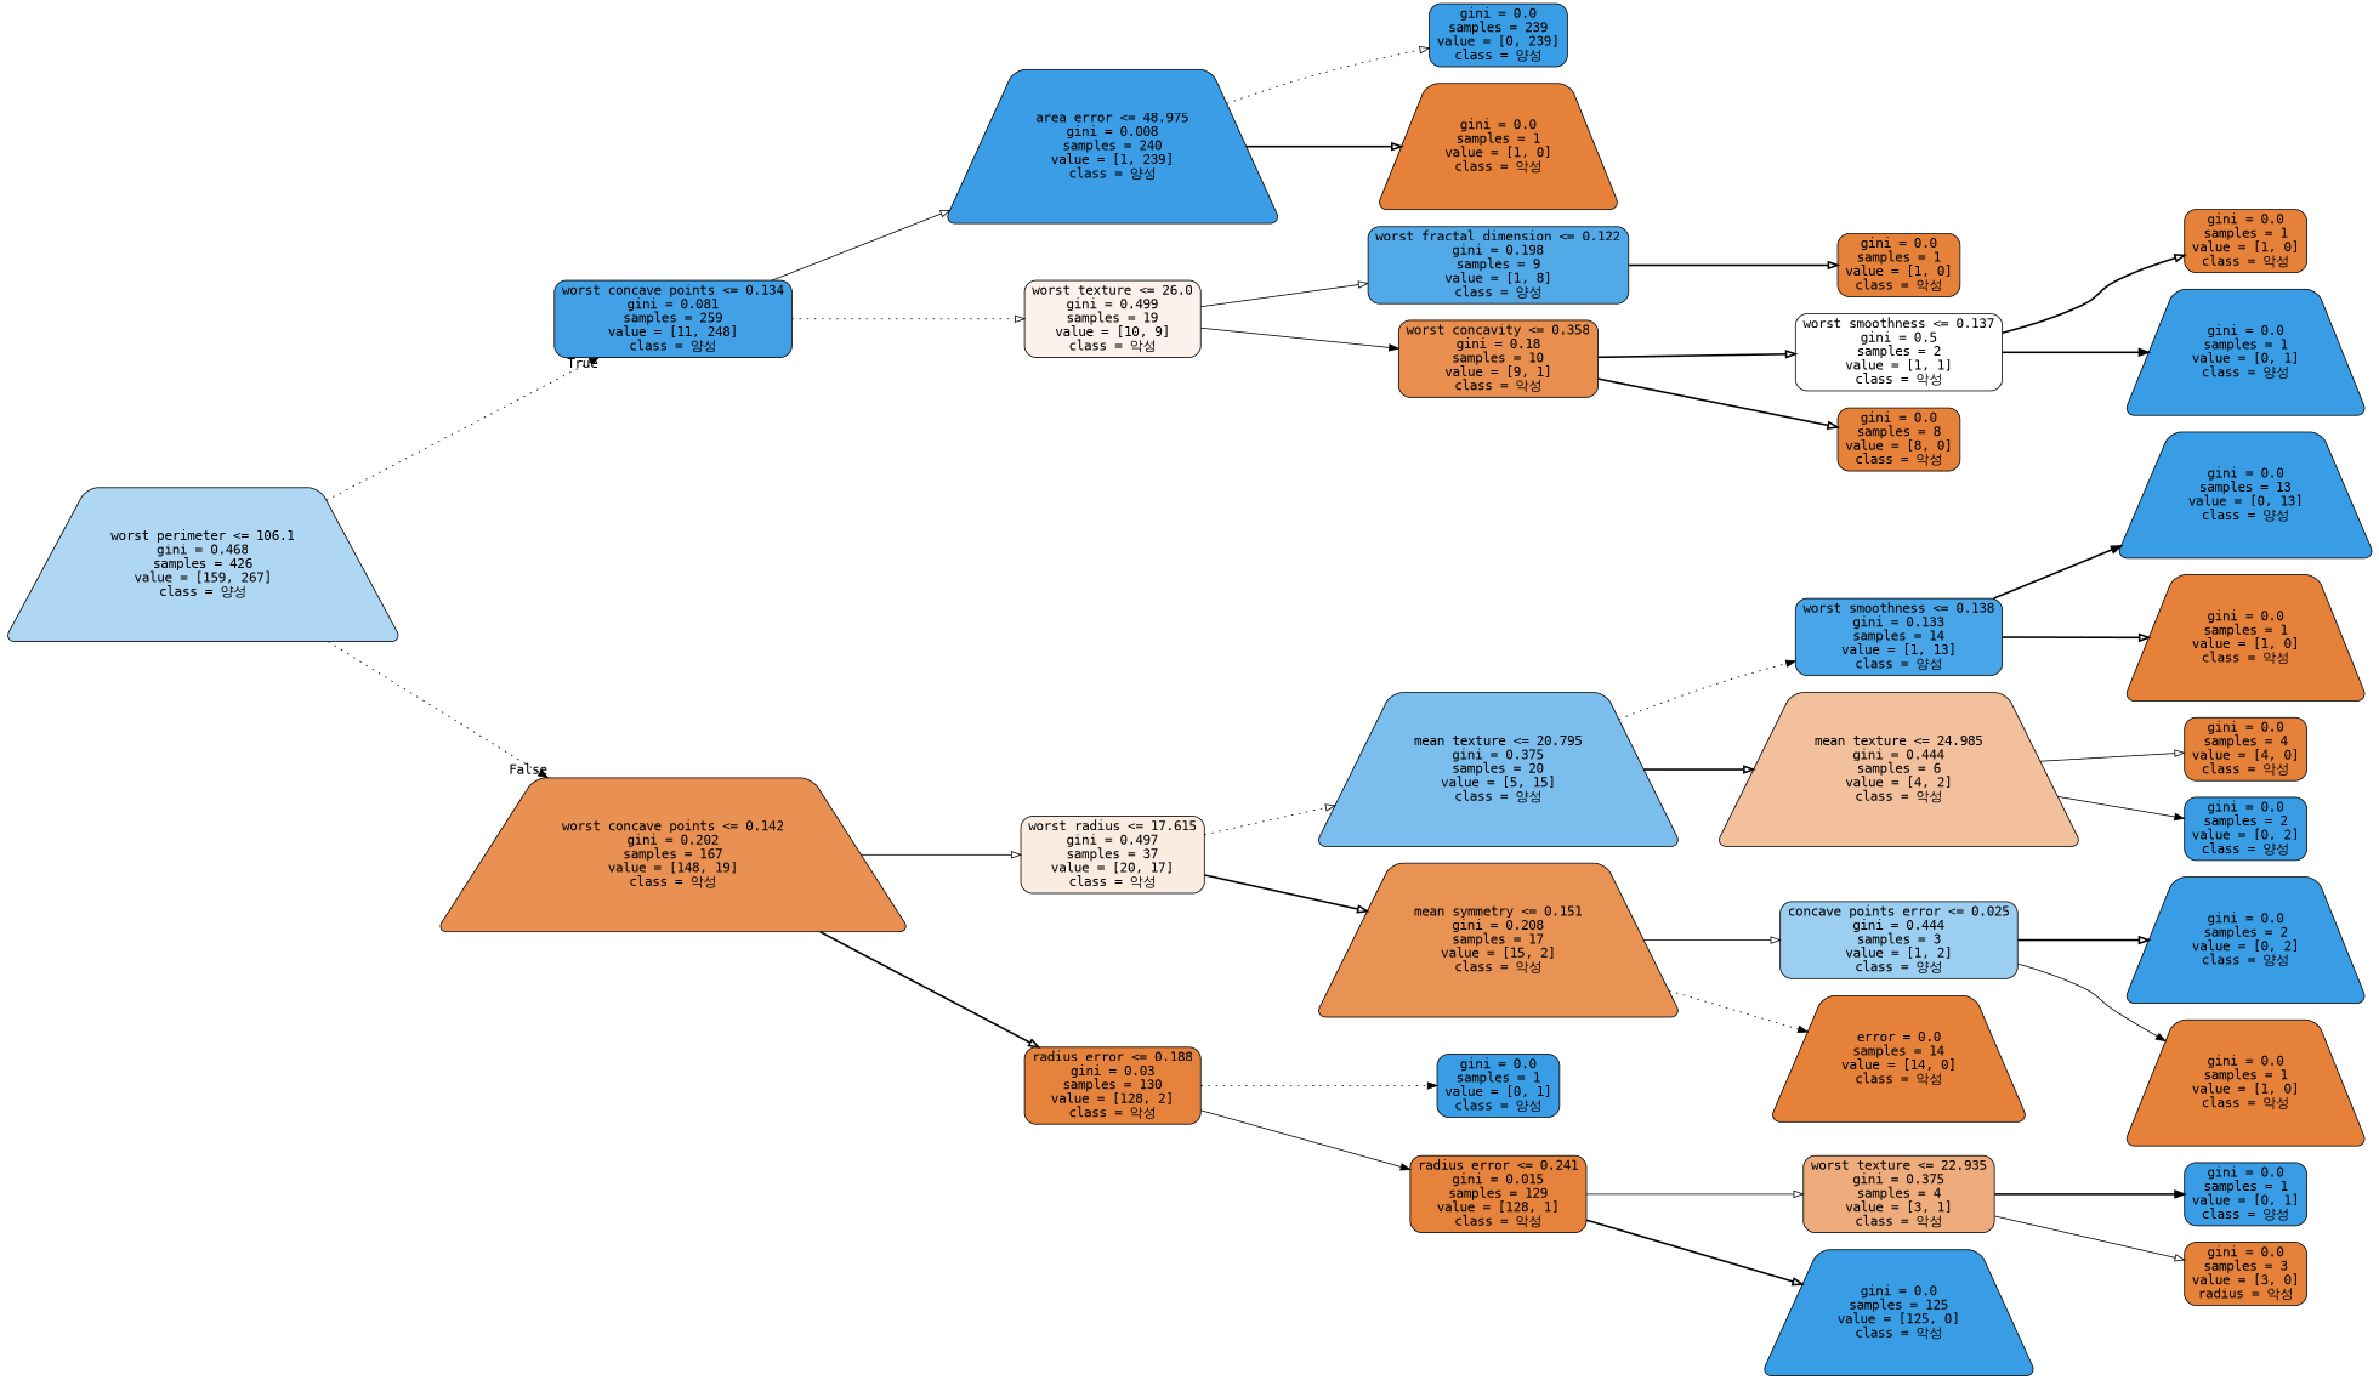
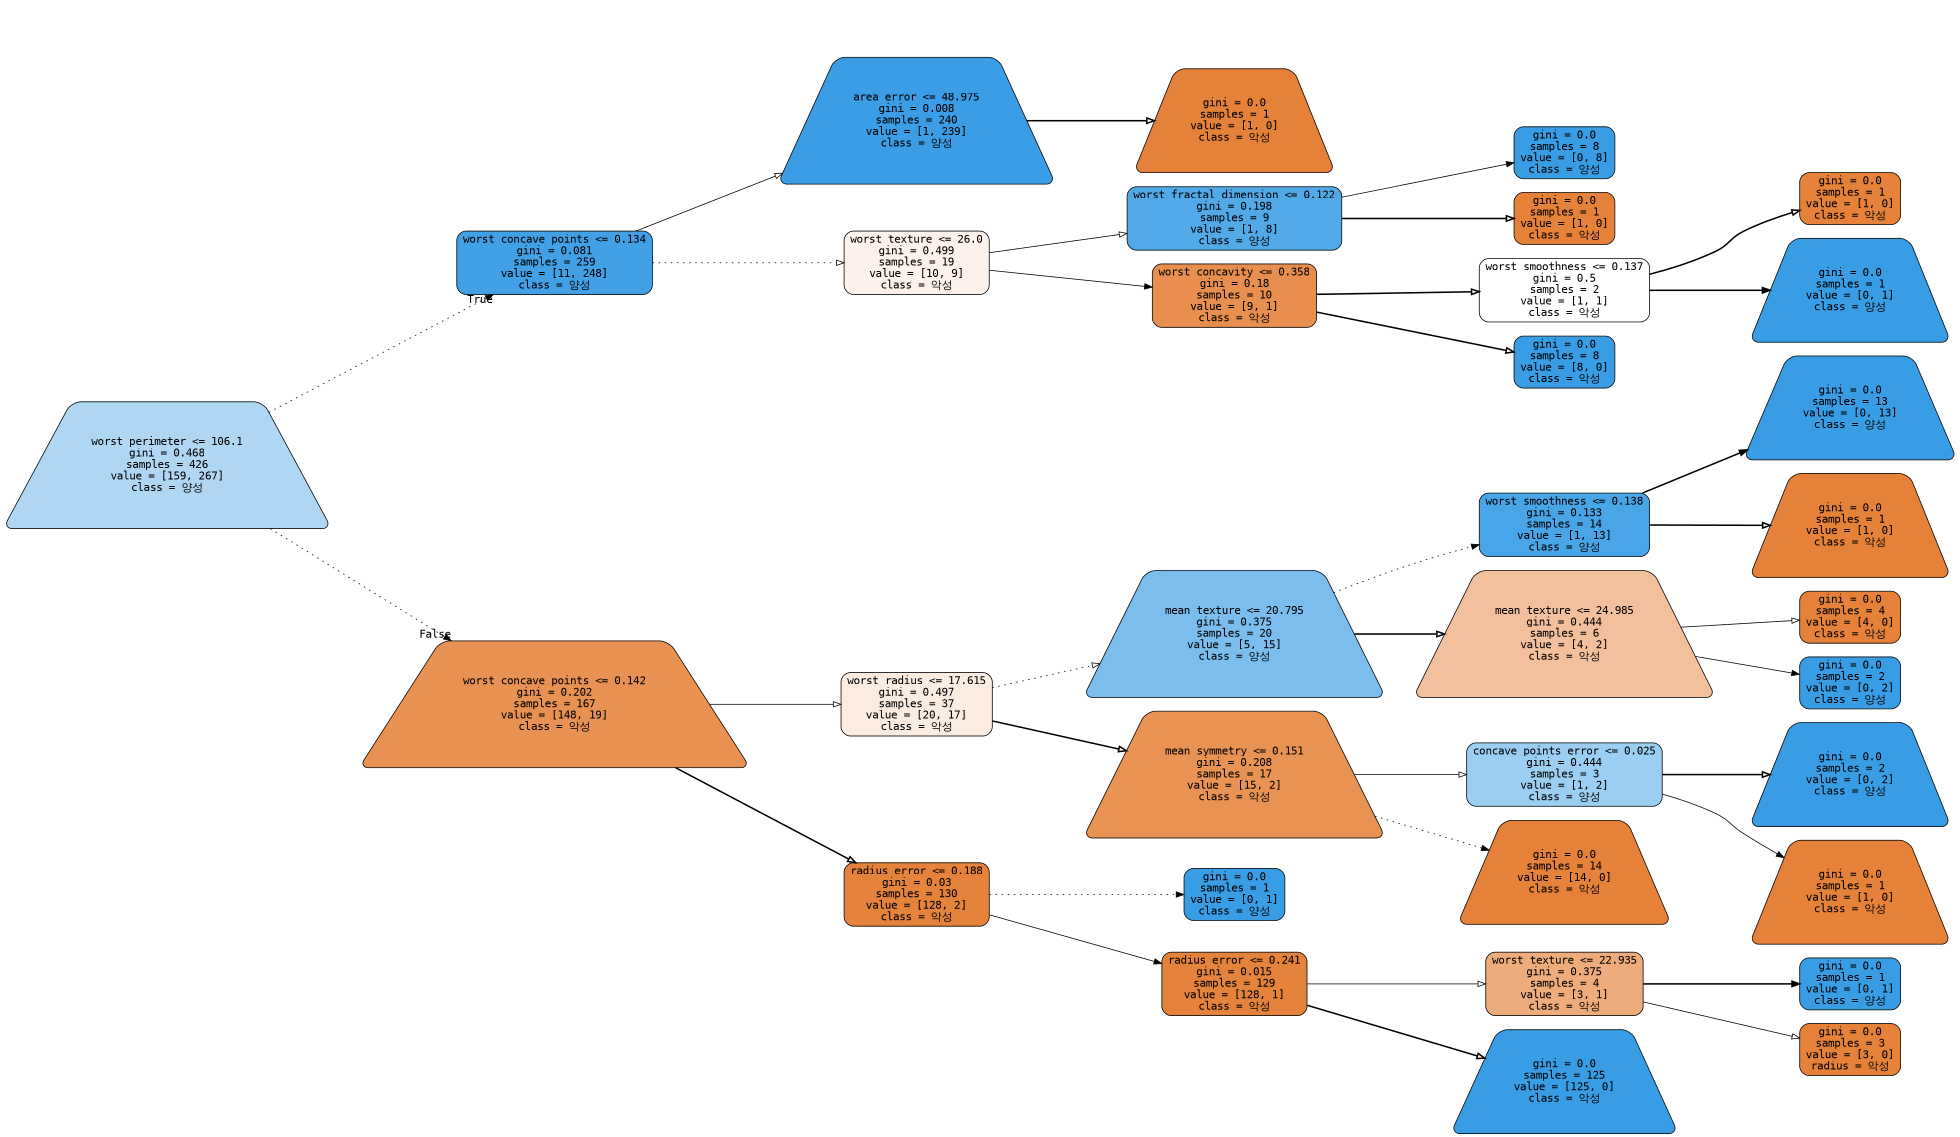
  digraph {
    fontname="DejaVu Sans Mono"
    rankdir=LR
    node [color=black fillcolor="#399de5" fontname="DejaVu Sans Mono" shape=box style="filled, rounded"]
    edge [arrowhead=onormal fontname="DejaVu Sans Mono" style=bold]
    n1 [fillcolor="#afd7f4" label="worst perimeter <= 106.1\ngini = 0.468\nsamples = 426\nvalue = [159, 267]\nclass = 양성" shape=trapezium]
    n2 [fillcolor="#42a1e6" label="worst concave points <= 0.134\ngini = 0.081\nsamples = 259\nvalue = [11, 248]\nclass = 양성"]
    n3 [fillcolor="#e89152" label="worst concave points <= 0.142\ngini = 0.202\nsamples = 167\nvalue = [148, 19]\nclass = 악성" shape=trapezium]
    n4 [fillcolor="#3a9de5" label="area error <= 48.975\ngini = 0.008\nsamples = 240\nvalue = [1, 239]\nclass = 양성" shape=trapezium]
    n5 [fillcolor="#fcf2eb" label="worst texture <= 26.0\ngini = 0.499\nsamples = 19\nvalue = [10, 9]\nclass = 악성"]
    n6 [fillcolor="#fbece1" label="worst radius <= 17.615\ngini = 0.497\nsamples = 37\nvalue = [20, 17]\nclass = 악성"]
    n7 [fillcolor="#e5833c" label="radius error <= 0.188\ngini = 0.03\nsamples = 130\nvalue = [128, 2]\nclass = 악성"]
-   n8 [label="gini = 0.0\nsamples = 239\nvalue = [0, 239]\nclass = 양성"]
    n9 [fillcolor="#e58139" label="gini = 0.0\nsamples = 1\nvalue = [1, 0]\nclass = 악성" shape=trapezium]
    n10 [fillcolor="#52a9e8" label="worst fractal dimension <= 0.122\ngini = 0.198\nsamples = 9\nvalue = [1, 8]\nclass = 양성"]
    n11 [fillcolor="#e88f4f" label="worst concavity <= 0.358\ngini = 0.18\nsamples = 10\nvalue = [9, 1]\nclass = 악성"]
+   n12 [label="gini = 0.0\nsamples = 8\nvalue = [0, 8]\nclass = 양성"]
    n13 [fillcolor="#e58139" label="gini = 0.0\nsamples = 1\nvalue = [1, 0]\nclass = 악성"]
    n14 [fillcolor="#ffffff" label="worst smoothness <= 0.137\ngini = 0.5\nsamples = 2\nvalue = [1, 1]\nclass = 악성"]
-   n15 [fillcolor="#e58139" label="gini = 0.0\nsamples = 8\nvalue = [8, 0]\nclass = 악성"]
+   n15 [label="gini = 0.0\nsamples = 8\nvalue = [8, 0]\nclass = 악성"]
    n16 [fillcolor="#e58139" label="gini = 0.0\nsamples = 1\nvalue = [1, 0]\nclass = 악성"]
    n17 [label="gini = 0.0\nsamples = 1\nvalue = [0, 1]\nclass = 양성" shape=trapezium]
    n18 [fillcolor="#7bbeee" label="mean texture <= 20.795\ngini = 0.375\nsamples = 20\nvalue = [5, 15]\nclass = 양성" shape=trapezium]
    n19 [fillcolor="#e89253" label="mean symmetry <= 0.151\ngini = 0.208\nsamples = 17\nvalue = [15, 2]\nclass = 악성" shape=trapezium]
    n20 [label="gini = 0.0\nsamples = 1\nvalue = [0, 1]\nclass = 양성"]
    n21 [fillcolor="#e5823b" label="radius error <= 0.241\ngini = 0.015\nsamples = 129\nvalue = [128, 1]\nclass = 악성"]
    n22 [fillcolor="#48a5e7" label="worst smoothness <= 0.138\ngini = 0.133\nsamples = 14\nvalue = [1, 13]\nclass = 양성"]
    n23 [fillcolor="#f2c09c" label="mean texture <= 24.985\ngini = 0.444\nsamples = 6\nvalue = [4, 2]\nclass = 악성" shape=trapezium]
    n24 [fillcolor="#9ccef2" label="concave points error <= 0.025\ngini = 0.444\nsamples = 3\nvalue = [1, 2]\nclass = 양성"]
-   n25 [fillcolor="#e58139" label="error = 0.0\nsamples = 14\nvalue = [14, 0]\nclass = 악성" shape=trapezium]
+   n25 [fillcolor="#e58139" label="gini = 0.0\nsamples = 14\nvalue = [14, 0]\nclass = 악성" shape=trapezium]
    n26 [label="gini = 0.0\nsamples = 13\nvalue = [0, 13]\nclass = 양성" shape=trapezium]
    n27 [fillcolor="#e58139" label="gini = 0.0\nsamples = 1\nvalue = [1, 0]\nclass = 악성" shape=trapezium]
    n28 [fillcolor="#e58139" label="gini = 0.0\nsamples = 4\nvalue = [4, 0]\nclass = 악성"]
    n29 [label="gini = 0.0\nsamples = 2\nvalue = [0, 2]\nclass = 양성"]
    n30 [label="gini = 0.0\nsamples = 2\nvalue = [0, 2]\nclass = 양성" shape=trapezium]
    n31 [fillcolor="#e58139" label="gini = 0.0\nsamples = 1\nvalue = [1, 0]\nclass = 악성" shape=trapezium]
    n32 [fillcolor="#eeab7b" label="worst texture <= 22.935\ngini = 0.375\nsamples = 4\nvalue = [3, 1]\nclass = 악성"]
    n33 [label="gini = 0.0\nsamples = 125\nvalue = [125, 0]\nclass = 악성" shape=trapezium]
    n34 [label="gini = 0.0\nsamples = 1\nvalue = [0, 1]\nclass = 양성"]
    n35 [fillcolor="#e58139" label="gini = 0.0\nsamples = 3\nvalue = [3, 0]\nradius = 악성"]
    n1 -> n2 [arrowhead=normal headlabel=True labelangle=45 labeldistance=2.5 style=dotted]
    n1 -> n3 [arrowhead=normal headlabel=False labelangle=-45 labeldistance=2.5 style=dotted]
    n2 -> n4 [style=solid]
    n2 -> n5 [style=dotted]
    n3 -> n6 [style=solid]
    n3 -> n7
-   n4 -> n8 [style=dotted]
    n4 -> n9
    n5 -> n10 [style=solid]
    n5 -> n11 [arrowhead=normal style=solid]
    n6 -> n18 [style=dotted]
    n6 -> n19
    n7 -> n20 [arrowhead=normal style=dotted]
    n7 -> n21 [arrowhead=normal style=solid]
+   n10 -> n12 [arrowhead=normal style=solid]
    n10 -> n13
    n11 -> n14
    n11 -> n15
    n14 -> n16
    n14 -> n17 [arrowhead=normal]
    n18 -> n22 [arrowhead=normal style=dotted]
    n18 -> n23
    n19 -> n24 [style=solid]
    n19 -> n25 [arrowhead=normal style=dotted]
    n21 -> n32 [style=solid]
    n21 -> n33
    n22 -> n26 [arrowhead=normal]
    n22 -> n27
    n23 -> n28 [style=solid]
    n23 -> n29 [arrowhead=normal style=solid]
    n24 -> n30
    n24 -> n31 [arrowhead=normal style=solid]
    n32 -> n34 [arrowhead=normal]
    n32 -> n35 [style=solid]
  }
